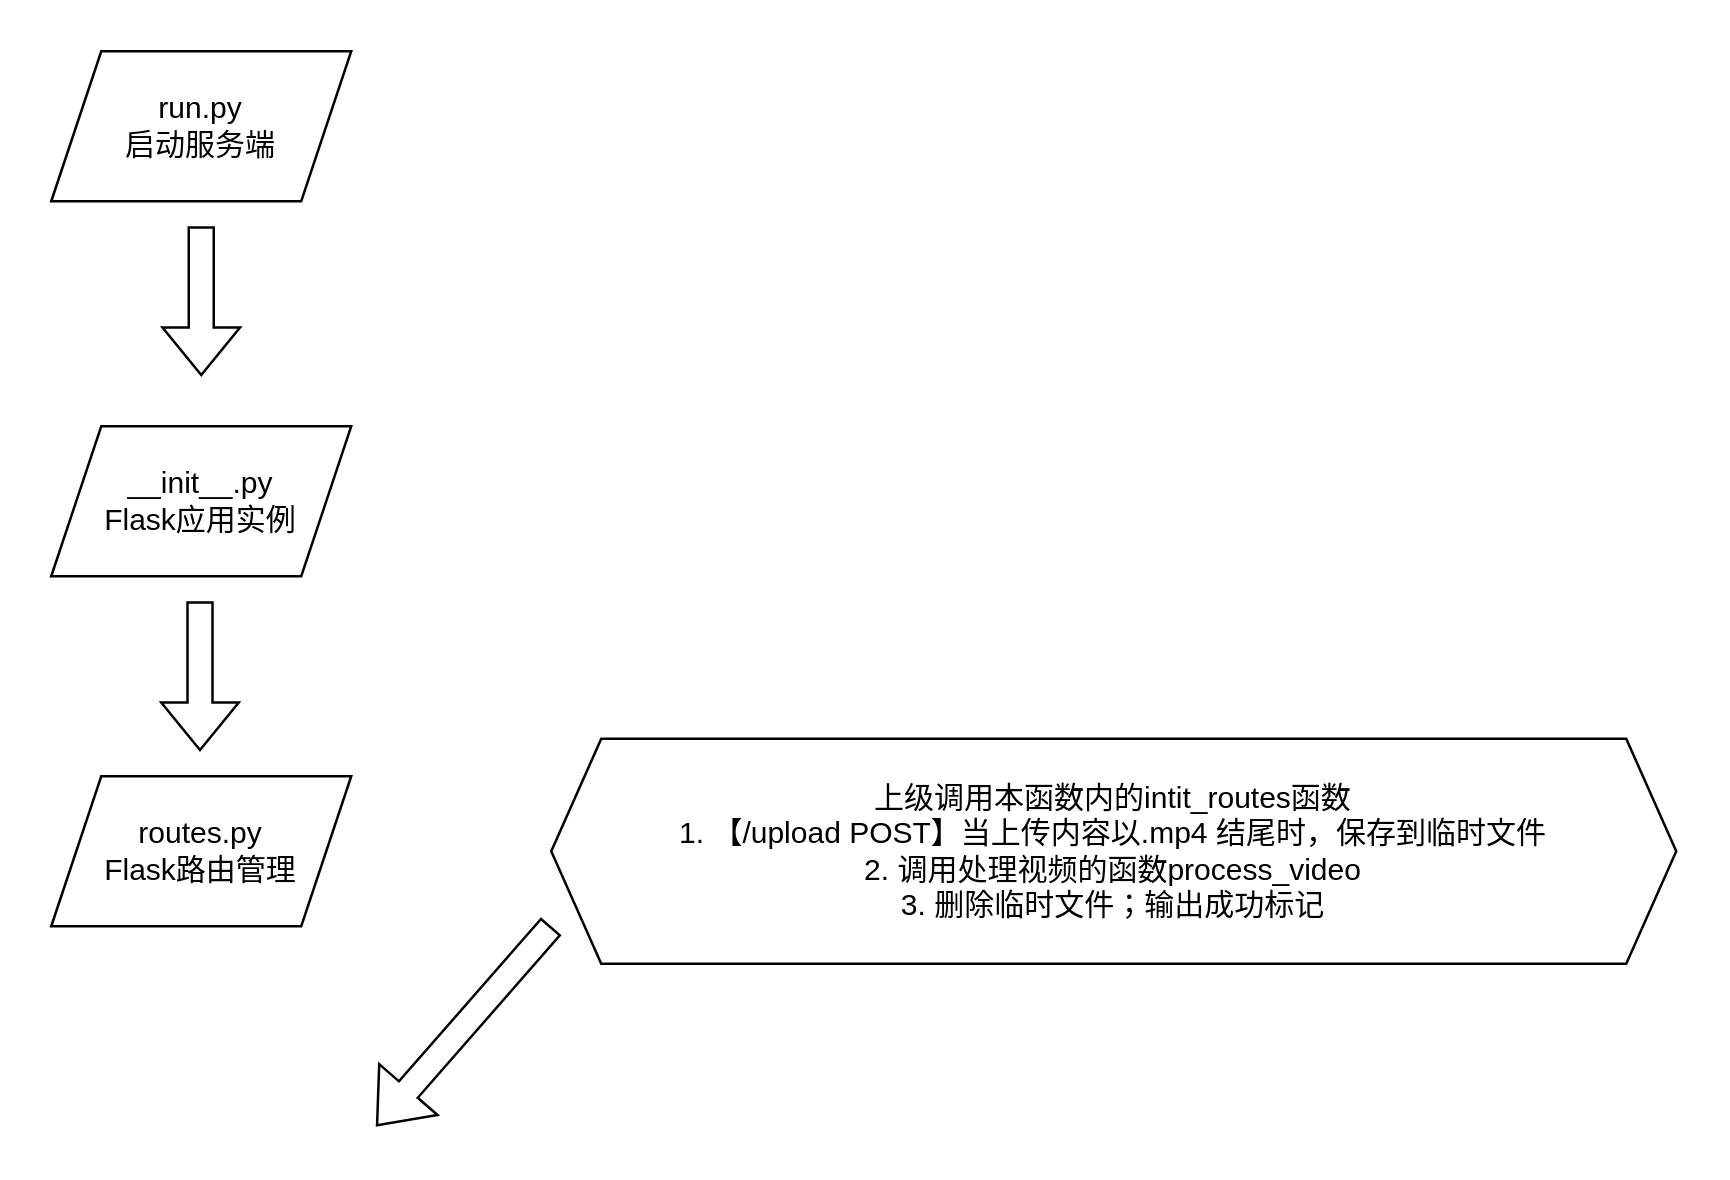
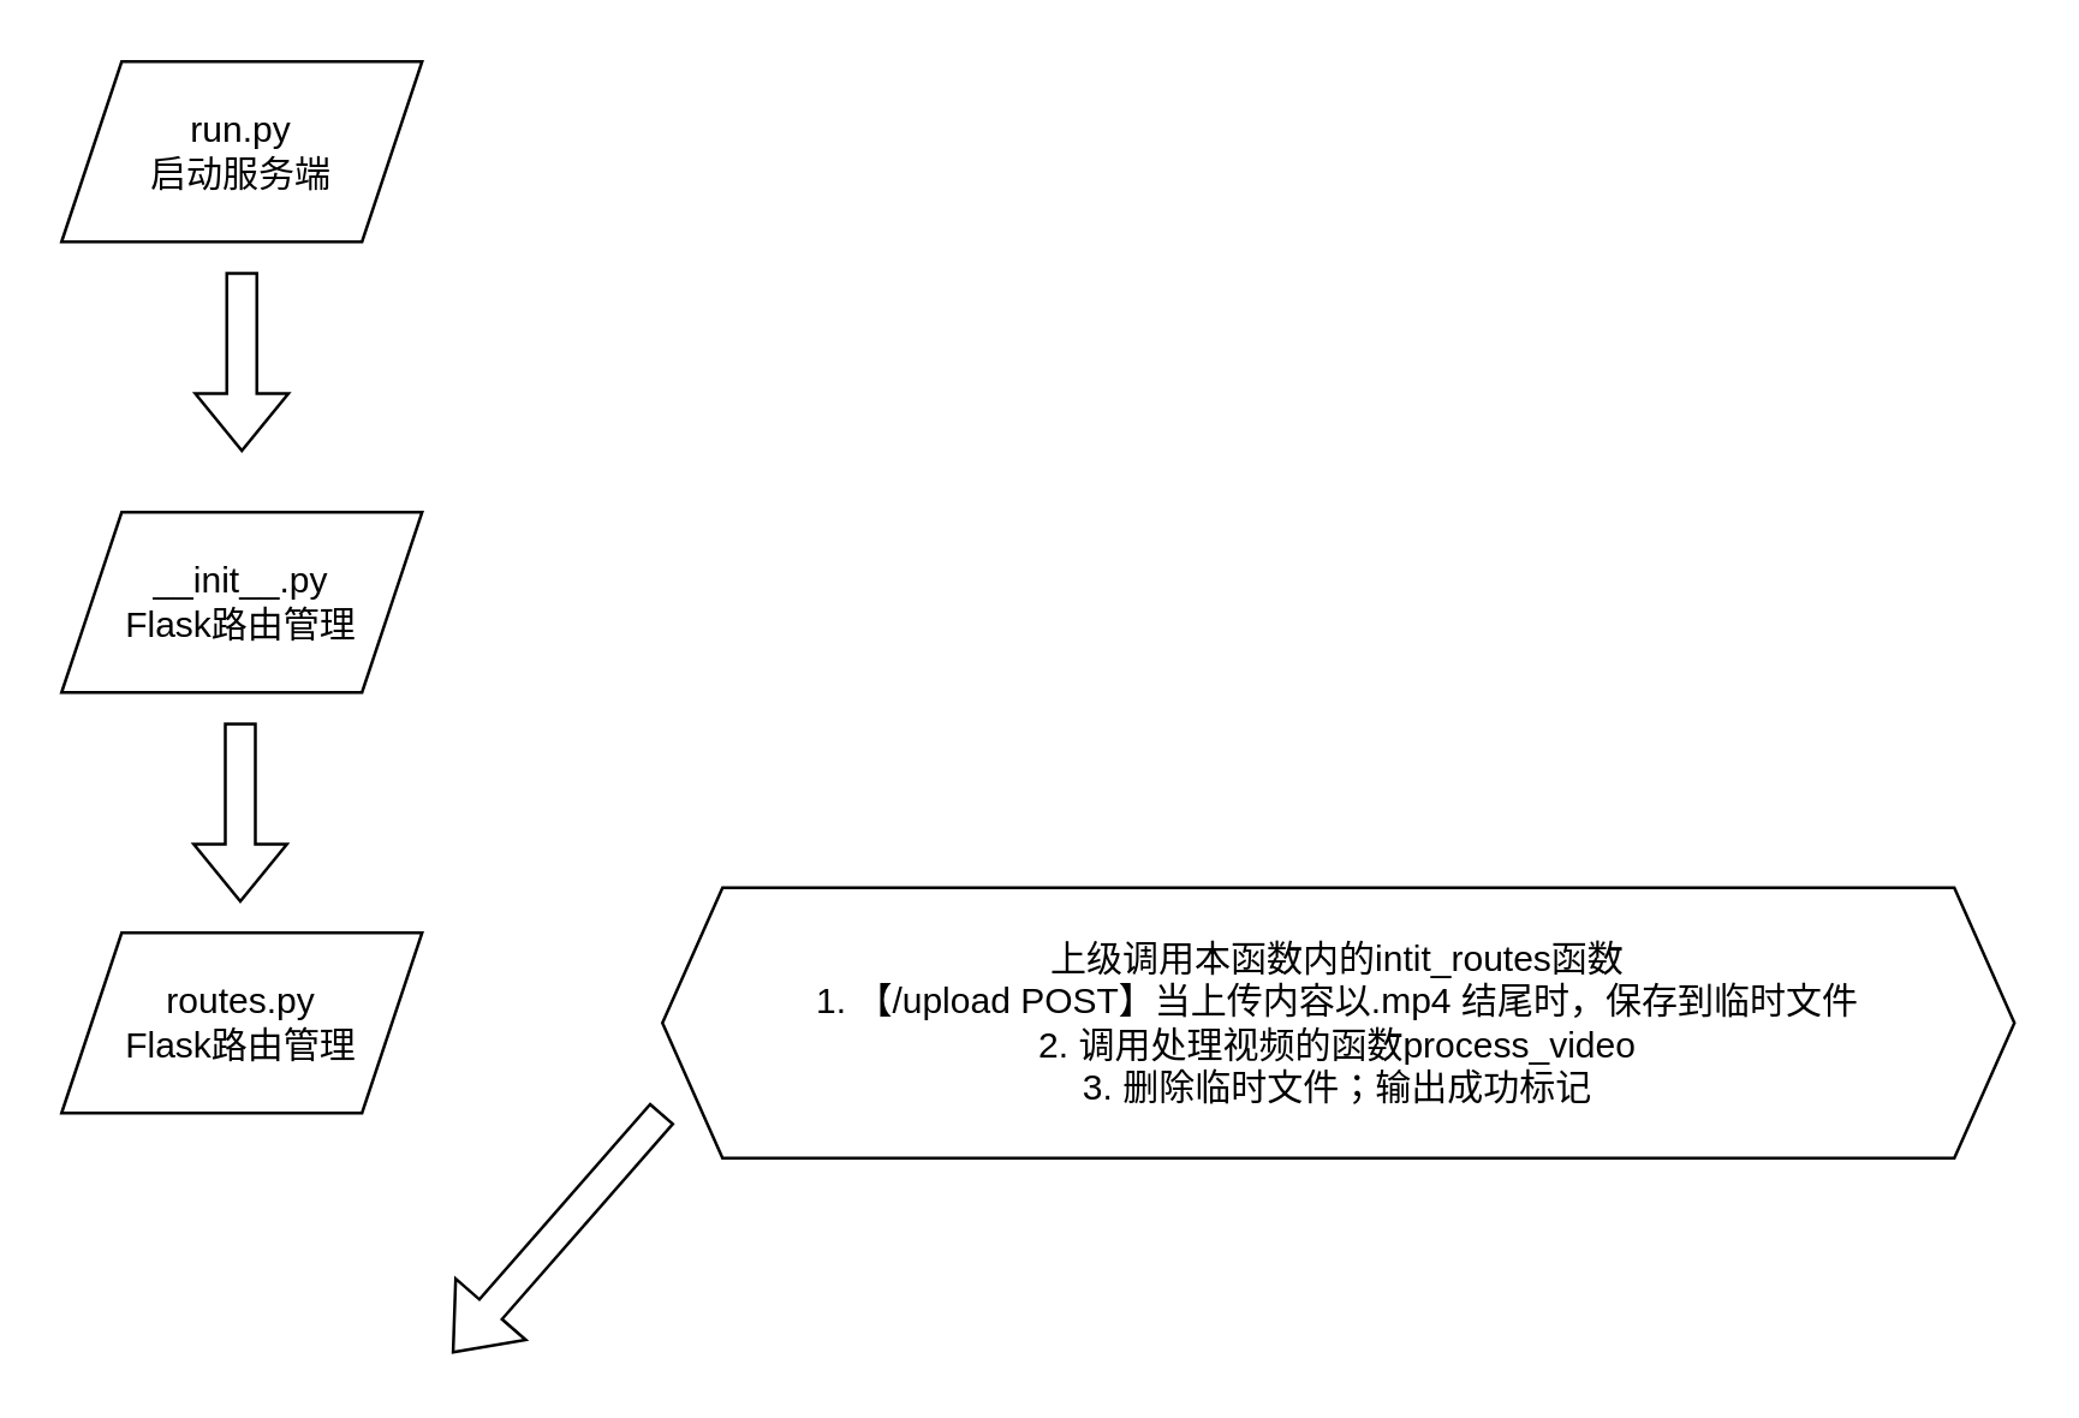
  <mxCell id="0" />
  <mxCell id="1" parent="0" />
  <mxCell id="2" value="run.py&lt;div&gt;启动服务端&lt;/div&gt;" style="shape=parallelogram;perimeter=parallelogramPerimeter;whiteSpace=wrap;html=1;fixedSize=1;" vertex="1" parent="1"><mxGeometry x="20" y="20" width="120" height="60" as="geometry" /></mxCell>
- <mxCell id="3" value="__init__.py&lt;div&gt;Flask应用实例&lt;/div&gt;" style="shape=parallelogram;perimeter=parallelogramPerimeter;whiteSpace=wrap;html=1;fixedSize=1;" vertex="1" parent="1"><mxGeometry x="20" y="170" width="120" height="60" as="geometry" /></mxCell>
+ <mxCell id="3" value="__init__.py&lt;div&gt;Flask路由管理&lt;/div&gt;" style="shape=parallelogram;perimeter=parallelogramPerimeter;whiteSpace=wrap;html=1;fixedSize=1;" vertex="1" parent="1"><mxGeometry x="20" y="170" width="120" height="60" as="geometry" /></mxCell>
  <mxCell id="4" value="routes.py&lt;div&gt;Flask路由管理&lt;/div&gt;" style="shape=parallelogram;perimeter=parallelogramPerimeter;whiteSpace=wrap;html=1;fixedSize=1;" vertex="1" parent="1"><mxGeometry x="20" y="310" width="120" height="60" as="geometry" /></mxCell>
  <mxCell id="5" value="" style="shape=flexArrow;endArrow=classic;html=1;rounded=0;" edge="1" parent="1"><mxGeometry width="50" height="50" relative="1" as="geometry"><mxPoint x="80" y="90" as="sourcePoint" /><mxPoint x="80" y="150" as="targetPoint" /></mxGeometry></mxCell>
  <mxCell id="6" value="" style="shape=flexArrow;endArrow=classic;html=1;rounded=0;" edge="1" parent="1"><mxGeometry width="50" height="50" relative="1" as="geometry"><mxPoint x="79.5" y="240" as="sourcePoint" /><mxPoint x="79.5" y="300" as="targetPoint" /></mxGeometry></mxCell>
  <mxCell id="7" value="上级调用本函数内的intit_routes函数&lt;div&gt;1. 【/upload POST】当上传内容以.mp4 结尾时，保存到临时文件&lt;/div&gt;&lt;div&gt;2. 调用处理视频的函数process_video&lt;/div&gt;&lt;div&gt;3. 删除临时文件；输出成功标记&lt;/div&gt;" style="shape=hexagon;perimeter=hexagonPerimeter2;whiteSpace=wrap;html=1;fixedSize=1;" vertex="1" parent="1"><mxGeometry x="220" y="295" width="450" height="90" as="geometry" /></mxCell>
  <mxCell id="8" value="" style="shape=flexArrow;endArrow=classic;html=1;rounded=0;" edge="1" parent="1"><mxGeometry width="50" height="50" relative="1" as="geometry"><mxPoint x="220" y="370" as="sourcePoint" /><mxPoint x="150" y="450" as="targetPoint" /></mxGeometry></mxCell>
